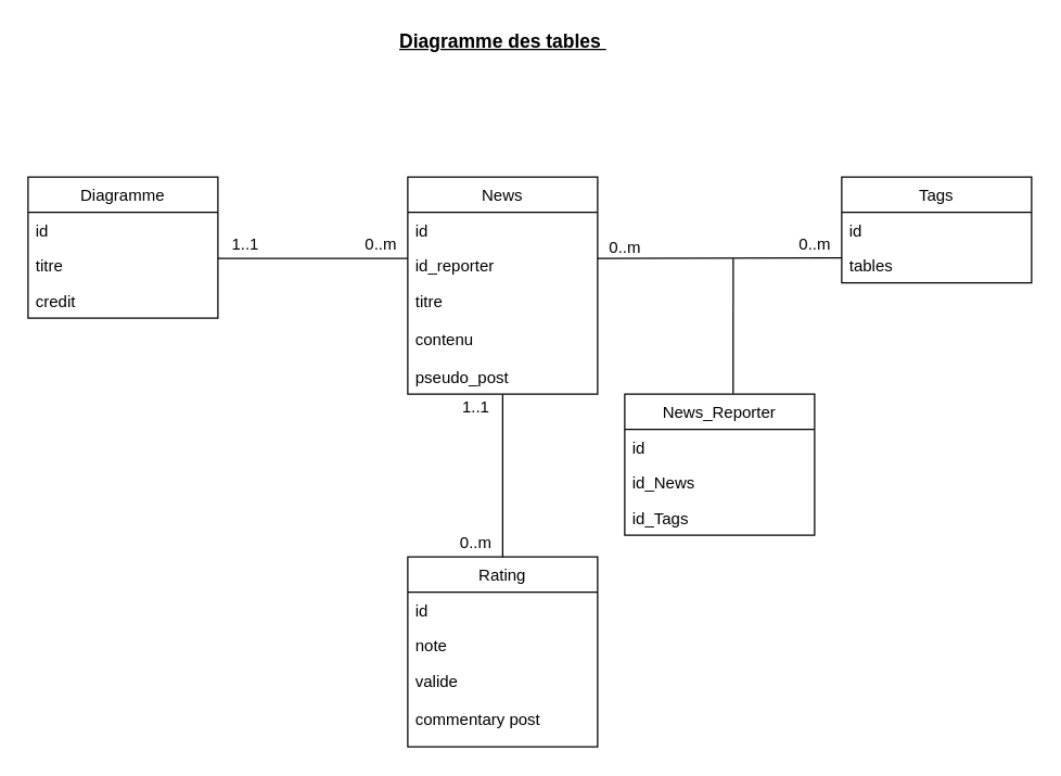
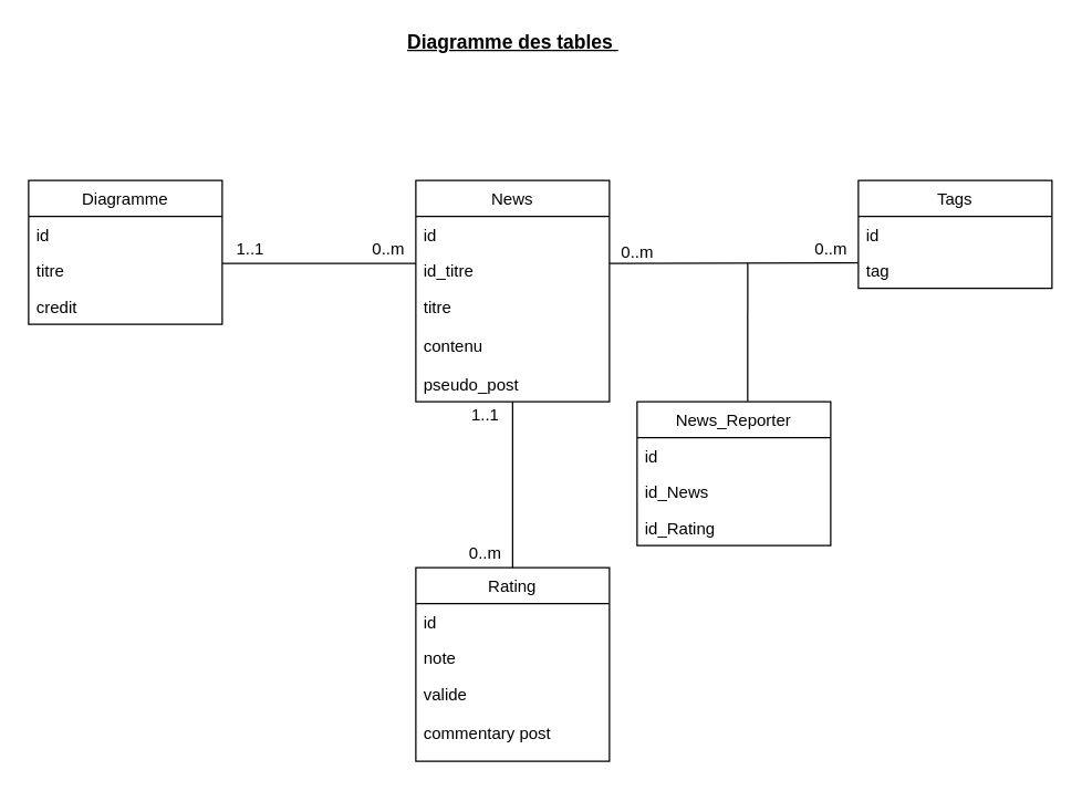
  <mxCell id="0" />
  <mxCell id="1" parent="0" />
  <mxCell id="2" value="Diagramme" style="swimlane;fontStyle=0;childLayout=stackLayout;horizontal=1;startSize=26;fillColor=none;horizontalStack=0;resizeParent=1;resizeParentMax=0;resizeLast=0;collapsible=1;marginBottom=0;" vertex="1" parent="1"><mxGeometry x="20" y="130" width="140" height="104" as="geometry" /></mxCell>
  <mxCell id="3" value="id" style="text;strokeColor=none;fillColor=none;align=left;verticalAlign=top;spacingLeft=4;spacingRight=4;overflow=hidden;rotatable=0;points=[[0,0.5],[1,0.5]];portConstraint=eastwest;" vertex="1" parent="2"><mxGeometry y="26" width="140" height="26" as="geometry" /></mxCell>
  <mxCell id="4" value="titre" style="text;strokeColor=none;fillColor=none;align=left;verticalAlign=top;spacingLeft=4;spacingRight=4;overflow=hidden;rotatable=0;points=[[0,0.5],[1,0.5]];portConstraint=eastwest;" vertex="1" parent="2"><mxGeometry y="52" width="140" height="26" as="geometry" /></mxCell>
  <mxCell id="5" value="credit" style="text;strokeColor=none;fillColor=none;align=left;verticalAlign=top;spacingLeft=4;spacingRight=4;overflow=hidden;rotatable=0;points=[[0,0.5],[1,0.5]];portConstraint=eastwest;" vertex="1" parent="2"><mxGeometry y="78" width="140" height="26" as="geometry" /></mxCell>
  <mxCell id="6" value="News" style="swimlane;fontStyle=0;childLayout=stackLayout;horizontal=1;startSize=26;fillColor=none;horizontalStack=0;resizeParent=1;resizeParentMax=0;resizeLast=0;collapsible=1;marginBottom=0;" vertex="1" parent="1"><mxGeometry x="300" y="130" width="140" height="160" as="geometry" /></mxCell>
  <mxCell id="7" value="id" style="text;strokeColor=none;fillColor=none;align=left;verticalAlign=top;spacingLeft=4;spacingRight=4;overflow=hidden;rotatable=0;points=[[0,0.5],[1,0.5]];portConstraint=eastwest;" vertex="1" parent="6"><mxGeometry y="26" width="140" height="26" as="geometry" /></mxCell>
- <mxCell id="8" value="id_reporter" style="text;strokeColor=none;fillColor=none;align=left;verticalAlign=top;spacingLeft=4;spacingRight=4;overflow=hidden;rotatable=0;points=[[0,0.5],[1,0.5]];portConstraint=eastwest;" vertex="1" parent="6"><mxGeometry y="52" width="140" height="26" as="geometry" /></mxCell>
+ <mxCell id="8" value="id_titre" style="text;strokeColor=none;fillColor=none;align=left;verticalAlign=top;spacingLeft=4;spacingRight=4;overflow=hidden;rotatable=0;points=[[0,0.5],[1,0.5]];portConstraint=eastwest;" vertex="1" parent="6"><mxGeometry y="52" width="140" height="26" as="geometry" /></mxCell>
  <mxCell id="9" value="titre&#10;&#10;contenu&#10;&#10;pseudo_post" style="text;strokeColor=none;fillColor=none;align=left;verticalAlign=top;spacingLeft=4;spacingRight=4;overflow=hidden;rotatable=0;points=[[0,0.5],[1,0.5]];portConstraint=eastwest;" vertex="1" parent="6"><mxGeometry y="78" width="140" height="82" as="geometry" /></mxCell>
  <mxCell id="10" value="Tags" style="swimlane;fontStyle=0;childLayout=stackLayout;horizontal=1;startSize=26;fillColor=none;horizontalStack=0;resizeParent=1;resizeParentMax=0;resizeLast=0;collapsible=1;marginBottom=0;" vertex="1" parent="1"><mxGeometry x="620" y="130" width="140" height="78" as="geometry" /></mxCell>
  <mxCell id="11" value="id" style="text;strokeColor=none;fillColor=none;align=left;verticalAlign=top;spacingLeft=4;spacingRight=4;overflow=hidden;rotatable=0;points=[[0,0.5],[1,0.5]];portConstraint=eastwest;" vertex="1" parent="10"><mxGeometry y="26" width="140" height="26" as="geometry" /></mxCell>
- <mxCell id="12" value="tables" style="text;strokeColor=none;fillColor=none;align=left;verticalAlign=top;spacingLeft=4;spacingRight=4;overflow=hidden;rotatable=0;points=[[0,0.5],[1,0.5]];portConstraint=eastwest;" vertex="1" parent="10"><mxGeometry y="52" width="140" height="26" as="geometry" /></mxCell>
+ <mxCell id="12" value="tag" style="text;strokeColor=none;fillColor=none;align=left;verticalAlign=top;spacingLeft=4;spacingRight=4;overflow=hidden;rotatable=0;points=[[0,0.5],[1,0.5]];portConstraint=eastwest;" vertex="1" parent="10"><mxGeometry y="52" width="140" height="26" as="geometry" /></mxCell>
  <mxCell id="13" value="Rating" style="swimlane;fontStyle=0;childLayout=stackLayout;horizontal=1;startSize=26;fillColor=none;horizontalStack=0;resizeParent=1;resizeParentMax=0;resizeLast=0;collapsible=1;marginBottom=0;" vertex="1" parent="1"><mxGeometry x="300" y="410" width="140" height="140" as="geometry" /></mxCell>
  <mxCell id="14" value="id" style="text;strokeColor=none;fillColor=none;align=left;verticalAlign=top;spacingLeft=4;spacingRight=4;overflow=hidden;rotatable=0;points=[[0,0.5],[1,0.5]];portConstraint=eastwest;" vertex="1" parent="13"><mxGeometry y="26" width="140" height="26" as="geometry" /></mxCell>
  <mxCell id="15" value="note" style="text;strokeColor=none;fillColor=none;align=left;verticalAlign=top;spacingLeft=4;spacingRight=4;overflow=hidden;rotatable=0;points=[[0,0.5],[1,0.5]];portConstraint=eastwest;" vertex="1" parent="13"><mxGeometry y="52" width="140" height="26" as="geometry" /></mxCell>
  <mxCell id="16" value="valide&#10;&#10;commentary post" style="text;strokeColor=none;fillColor=none;align=left;verticalAlign=top;spacingLeft=4;spacingRight=4;overflow=hidden;rotatable=0;points=[[0,0.5],[1,0.5]];portConstraint=eastwest;" vertex="1" parent="13"><mxGeometry y="78" width="140" height="62" as="geometry" /></mxCell>
  <mxCell id="17" value="" style="endArrow=none;html=1;exitX=0.5;exitY=0;exitDx=0;exitDy=0;" edge="1" parent="1" source="13"><mxGeometry width="50" height="50" relative="1" as="geometry"><mxPoint x="320" y="340" as="sourcePoint" /><mxPoint x="370" y="290" as="targetPoint" /></mxGeometry></mxCell>
  <mxCell id="18" value="" style="endArrow=none;html=1;entryX=0;entryY=0.308;entryDx=0;entryDy=0;entryPerimeter=0;" edge="1" parent="1" target="8"><mxGeometry width="50" height="50" relative="1" as="geometry"><mxPoint x="160" y="190" as="sourcePoint" /><mxPoint x="259" y="190" as="targetPoint" /></mxGeometry></mxCell>
  <mxCell id="19" value="" style="endArrow=none;html=1;entryX=0;entryY=0.294;entryDx=0;entryDy=0;entryPerimeter=0;" edge="1" parent="1" target="12"><mxGeometry width="50" height="50" relative="1" as="geometry"><mxPoint x="440" y="190" as="sourcePoint" /><mxPoint x="580" y="190.008" as="targetPoint" /></mxGeometry></mxCell>
  <mxCell id="20" value="News_Reporter" style="swimlane;fontStyle=0;childLayout=stackLayout;horizontal=1;startSize=26;fillColor=none;horizontalStack=0;resizeParent=1;resizeParentMax=0;resizeLast=0;collapsible=1;marginBottom=0;" vertex="1" parent="1"><mxGeometry x="460" y="290" width="140" height="104" as="geometry" /></mxCell>
  <mxCell id="21" value="id" style="text;strokeColor=none;fillColor=none;align=left;verticalAlign=top;spacingLeft=4;spacingRight=4;overflow=hidden;rotatable=0;points=[[0,0.5],[1,0.5]];portConstraint=eastwest;" vertex="1" parent="20"><mxGeometry y="26" width="140" height="26" as="geometry" /></mxCell>
  <mxCell id="22" value="id_News" style="text;strokeColor=none;fillColor=none;align=left;verticalAlign=top;spacingLeft=4;spacingRight=4;overflow=hidden;rotatable=0;points=[[0,0.5],[1,0.5]];portConstraint=eastwest;" vertex="1" parent="20"><mxGeometry y="52" width="140" height="26" as="geometry" /></mxCell>
- <mxCell id="23" value="id_Tags" style="text;strokeColor=none;fillColor=none;align=left;verticalAlign=top;spacingLeft=4;spacingRight=4;overflow=hidden;rotatable=0;points=[[0,0.5],[1,0.5]];portConstraint=eastwest;" vertex="1" parent="20"><mxGeometry y="78" width="140" height="26" as="geometry" /></mxCell>
+ <mxCell id="23" value="id_Rating" style="text;strokeColor=none;fillColor=none;align=left;verticalAlign=top;spacingLeft=4;spacingRight=4;overflow=hidden;rotatable=0;points=[[0,0.5],[1,0.5]];portConstraint=eastwest;" vertex="1" parent="20"><mxGeometry y="78" width="140" height="26" as="geometry" /></mxCell>
  <mxCell id="24" value="" style="endArrow=none;html=1;exitX=0.571;exitY=-0.003;exitDx=0;exitDy=0;exitPerimeter=0;" edge="1" parent="1" source="20"><mxGeometry width="50" height="50" relative="1" as="geometry"><mxPoint x="490" y="240" as="sourcePoint" /><mxPoint x="540" y="190" as="targetPoint" /></mxGeometry></mxCell>
  <mxCell id="25" value="1..1" style="text;html=1;align=center;verticalAlign=middle;resizable=0;points=[];autosize=1;" vertex="1" parent="1"><mxGeometry x="160" y="170" width="40" height="20" as="geometry" /></mxCell>
  <mxCell id="26" value="0..m" style="text;html=1;align=center;verticalAlign=middle;resizable=0;points=[];autosize=1;" vertex="1" parent="1"><mxGeometry x="260" y="170" width="40" height="20" as="geometry" /></mxCell>
  <mxCell id="27" value="1..1" style="text;html=1;align=center;verticalAlign=middle;resizable=0;points=[];autosize=1;" vertex="1" parent="1"><mxGeometry x="330" y="290" width="40" height="20" as="geometry" /></mxCell>
  <mxCell id="28" value="0..m" style="text;html=1;align=center;verticalAlign=middle;resizable=0;points=[];autosize=1;" vertex="1" parent="1"><mxGeometry x="330" y="390" width="40" height="20" as="geometry" /></mxCell>
  <mxCell id="29" value="0..m" style="text;html=1;align=center;verticalAlign=middle;resizable=0;points=[];autosize=1;" vertex="1" parent="1"><mxGeometry x="440" y="172" width="40" height="20" as="geometry" /></mxCell>
  <mxCell id="30" value="0..m" style="text;html=1;align=center;verticalAlign=middle;resizable=0;points=[];autosize=1;" vertex="1" parent="1"><mxGeometry x="580" y="170" width="40" height="20" as="geometry" /></mxCell>
  <mxCell id="31" value="&lt;b&gt;&lt;font style=&quot;font-size: 14px&quot;&gt;&lt;u&gt;Diagramme des tables&amp;nbsp;&lt;/u&gt;&lt;/font&gt;&lt;/b&gt;" style="text;html=1;align=center;verticalAlign=middle;resizable=0;points=[];autosize=1;" vertex="1" parent="1"><mxGeometry x="285" y="20" width="170" height="20" as="geometry" /></mxCell>
